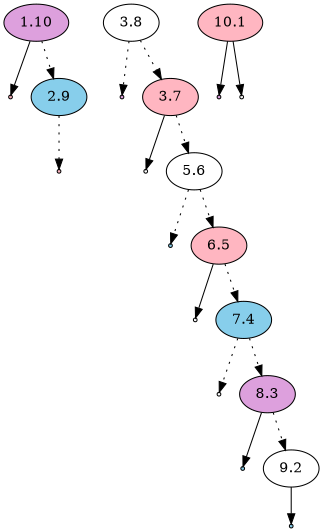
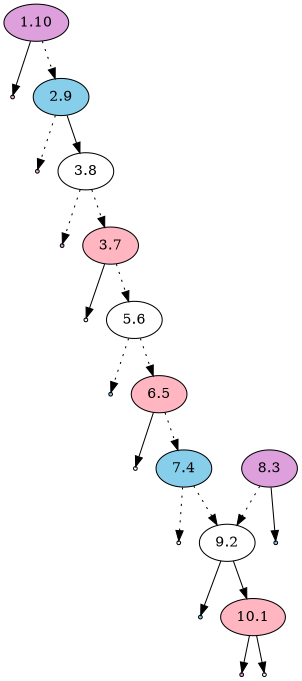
  digraph {
    node [fillcolor=white shape=point style=filled]
    edge [style=dotted]
    null0 [fillcolor=lightpink]
    1.10 [fillcolor=plum shape=""]
    2.9 [fillcolor=skyblue shape=""]
    null1 [fillcolor=lightpink]
    3.8 [shape=""]
    null2 [fillcolor=plum]
    n7 [fillcolor=lightpink label=3.7 shape=""]
    null3
    5.6 [shape=""]
    null4 [fillcolor=skyblue]
    6.5 [fillcolor=lightpink shape=""]
    null5
    7.4 [fillcolor=skyblue shape=""]
    null6
    8.3 [fillcolor=plum shape=""]
    null7 [fillcolor=skyblue]
    9.2 [shape=""]
    null8 [fillcolor=skyblue]
    10.1 [fillcolor=lightpink shape=""]
    null9 [fillcolor=plum]
    null10
    1.10 -> null0 [style=solid]
    1.10 -> 2.9
    2.9 -> null1
+   2.9 -> 3.8 [style=solid]
    3.8 -> null2
    3.8 -> n7
    n7 -> null3 [style=solid]
    n7 -> 5.6
    5.6 -> null4
    5.6 -> 6.5
    6.5 -> null5 [style=solid]
    6.5 -> 7.4
    7.4 -> null6
-   7.4 -> 8.3
+   7.4 -> 9.2
    8.3 -> null7 [style=solid]
    8.3 -> 9.2
    9.2 -> null8 [style=solid]
+   9.2 -> 10.1 [style=solid]
    10.1 -> null9 [style=solid]
    10.1 -> null10 [style=solid]
  }
